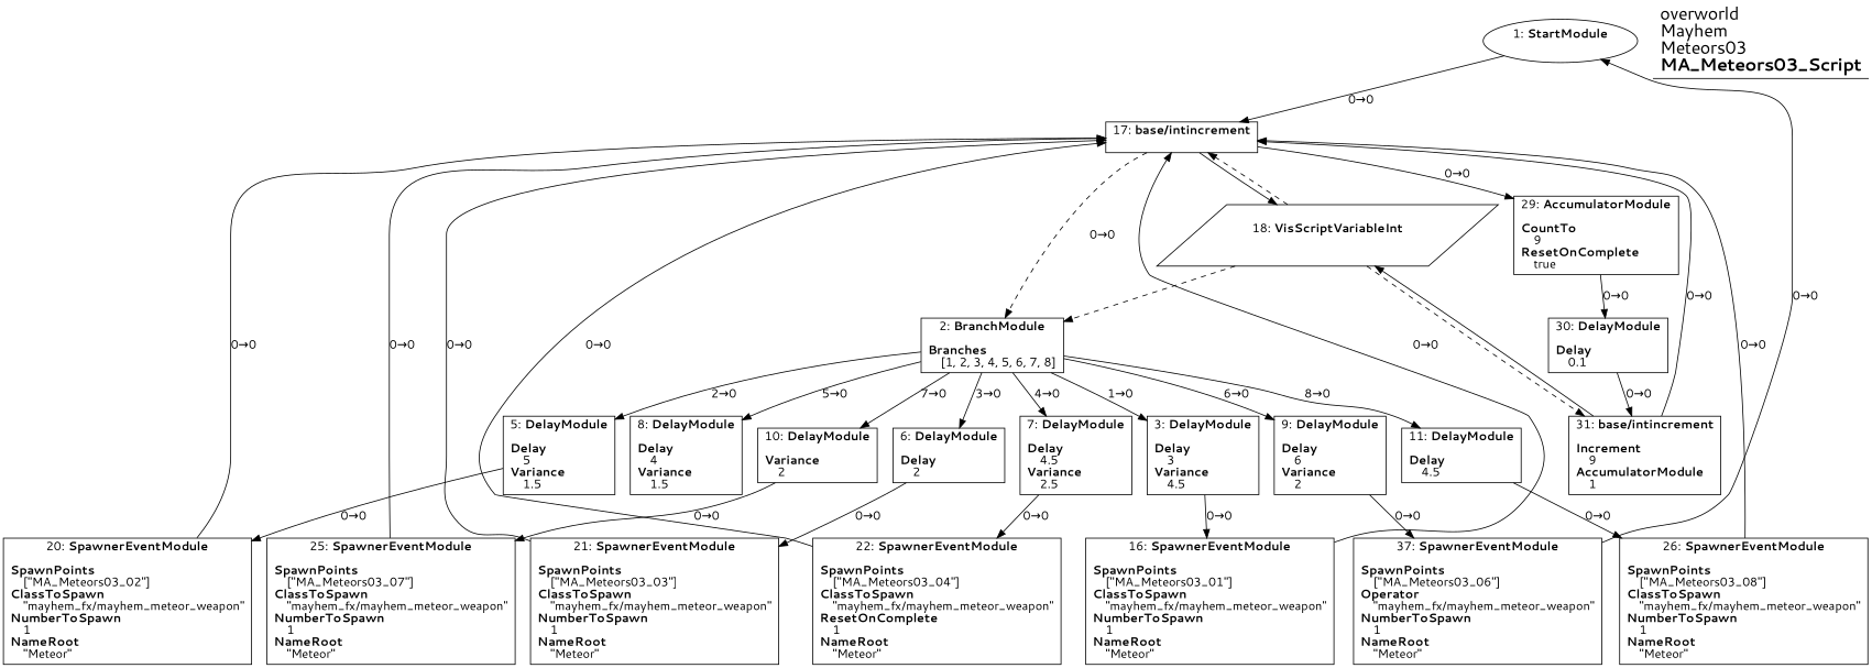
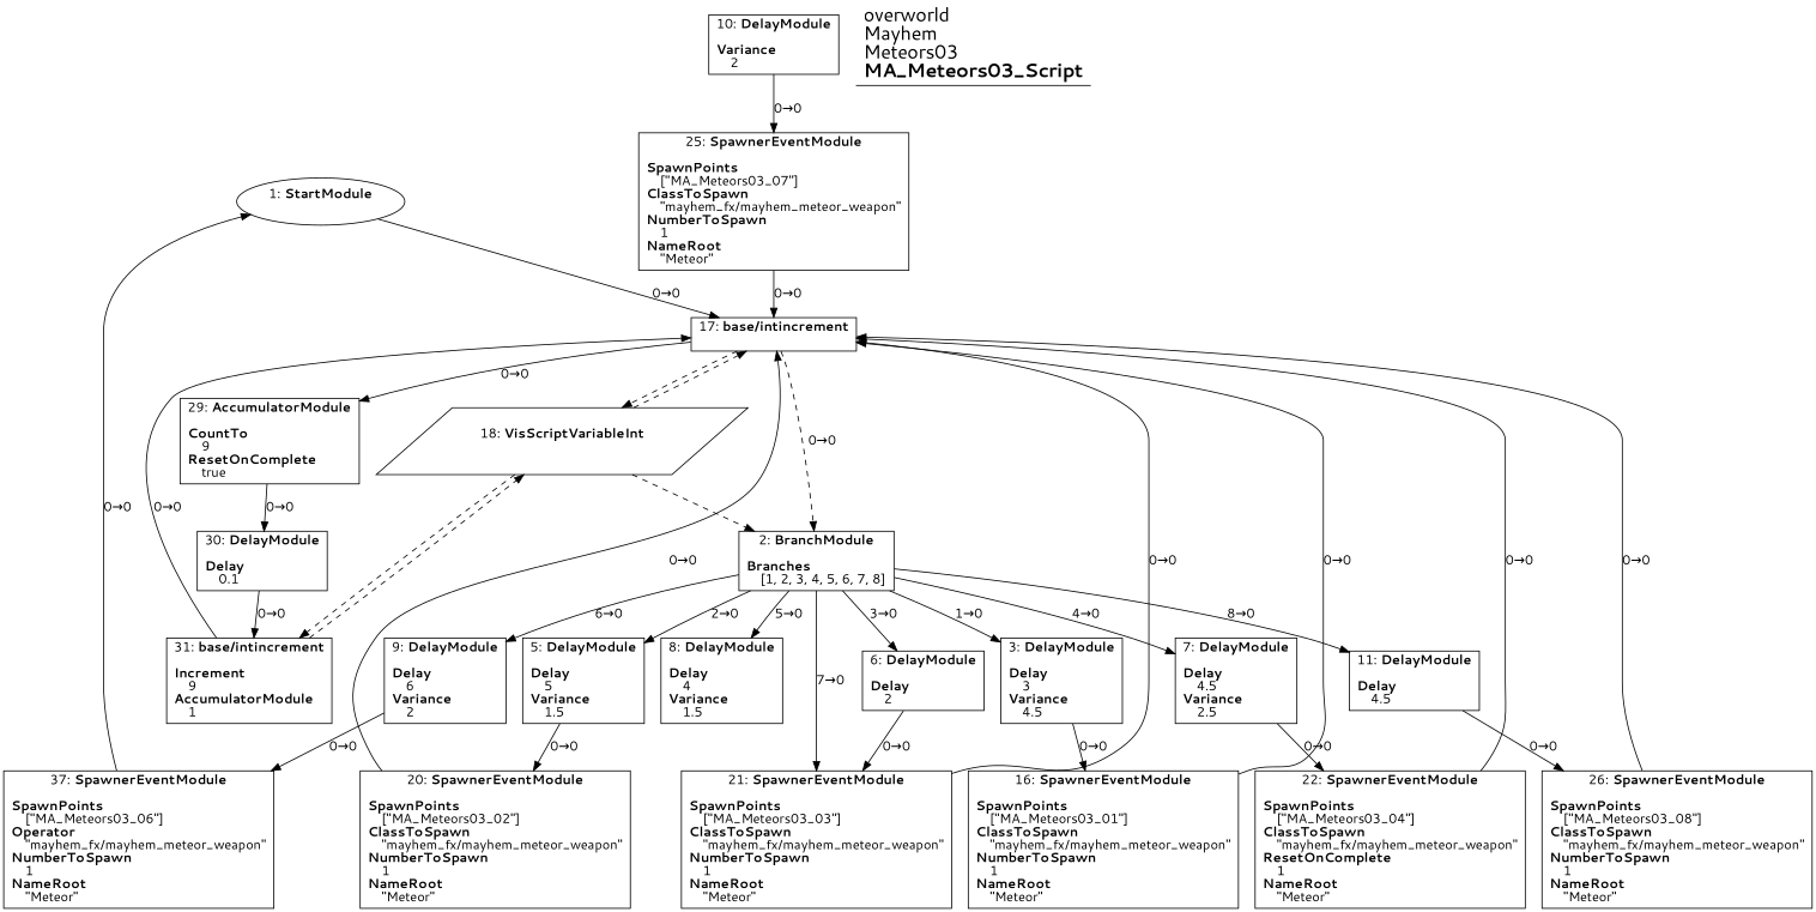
  digraph {
    fontname="Segoe UI"
    splines=spline
    node [fontname="Segoe UI" shape=box]
    edge [fontname="Segoe UI"]
    n1 [label=<1: <b>StartModule</b><br/><br/>> shape=oval]
    n2 [label=<17: <b>base/intincrement</b><br/><br/>>]
    n3 [label=<2: <b>BranchModule</b><br/><br/><b>Branches</b><br align="left"/>    [1, 2, 3, 4, 5, 6, 7, 8]<br align="left"/>>]
    n4 [label=<18: <b>VisScriptVariableInt</b><br/><br/>> shape=parallelogram]
    n5 [label=<29: <b>AccumulatorModule</b><br/><br/><b>CountTo</b><br align="left"/>    9<br align="left"/><b>ResetOnComplete</b><br align="left"/>    true<br align="left"/>>]
    n6 [label=<5: <b>DelayModule</b><br/><br/><b>Delay</b><br align="left"/>    5<br align="left"/><b>Variance</b><br align="left"/>    1.5<br align="left"/>>]
    n7 [label=<6: <b>DelayModule</b><br/><br/><b>Delay</b><br align="left"/>    2<br align="left"/>>]
    n8 [label=<7: <b>DelayModule</b><br/><br/><b>Delay</b><br align="left"/>    4.5<br align="left"/><b>Variance</b><br align="left"/>    2.5<br align="left"/>>]
    n9 [label=<8: <b>DelayModule</b><br/><br/><b>Delay</b><br align="left"/>    4<br align="left"/><b>Variance</b><br align="left"/>    1.5<br align="left"/>>]
    n10 [label=<10: <b>DelayModule</b><br/><br/><b>Variance</b><br align="left"/>    2<br align="left"/>>]
    n11 [label=<11: <b>DelayModule</b><br/><br/><b>Delay</b><br align="left"/>    4.5<br align="left"/>>]
    n12 [label=<3: <b>DelayModule</b><br/><br/><b>Delay</b><br align="left"/>    3<br align="left"/><b>Variance</b><br align="left"/>    4.5<br align="left"/>>]
    n13 [label=<9: <b>DelayModule</b><br/><br/><b>Delay</b><br align="left"/>    6<br align="left"/><b>Variance</b><br align="left"/>    2<br align="left"/>>]
    n14 [label=<31: <b>base/intincrement</b><br/><br/><b>Increment</b><br align="left"/>    9<br align="left"/><b>AccumulatorModule</b><br align="left"/>    1<br align="left"/>>]
    n15 [label=<30: <b>DelayModule</b><br/><br/><b>Delay</b><br align="left"/>    0.1<br align="left"/>>]
    n16 [label=<20: <b>SpawnerEventModule</b><br/><br/><b>SpawnPoints</b><br align="left"/>    [&quot;MA_Meteors03_02&quot;]<br align="left"/><b>ClassToSpawn</b><br align="left"/>    &quot;mayhem_fx/mayhem_meteor_weapon&quot;<br align="left"/><b>NumberToSpawn</b><br align="left"/>    1<br align="left"/><b>NameRoot</b><br align="left"/>    &quot;Meteor&quot;<br align="left"/>>]
    n17 [label=<21: <b>SpawnerEventModule</b><br/><br/><b>SpawnPoints</b><br align="left"/>    [&quot;MA_Meteors03_03&quot;]<br align="left"/><b>ClassToSpawn</b><br align="left"/>    &quot;mayhem_fx/mayhem_meteor_weapon&quot;<br align="left"/><b>NumberToSpawn</b><br align="left"/>    1<br align="left"/><b>NameRoot</b><br align="left"/>    &quot;Meteor&quot;<br align="left"/>>]
    n18 [label=<22: <b>SpawnerEventModule</b><br/><br/><b>SpawnPoints</b><br align="left"/>    [&quot;MA_Meteors03_04&quot;]<br align="left"/><b>ClassToSpawn</b><br align="left"/>    &quot;mayhem_fx/mayhem_meteor_weapon&quot;<br align="left"/><b>ResetOnComplete</b><br align="left"/>    1<br align="left"/><b>NameRoot</b><br align="left"/>    &quot;Meteor&quot;<br align="left"/>>]
    n19 [label=<25: <b>SpawnerEventModule</b><br/><br/><b>SpawnPoints</b><br align="left"/>    [&quot;MA_Meteors03_07&quot;]<br align="left"/><b>ClassToSpawn</b><br align="left"/>    &quot;mayhem_fx/mayhem_meteor_weapon&quot;<br align="left"/><b>NumberToSpawn</b><br align="left"/>    1<br align="left"/><b>NameRoot</b><br align="left"/>    &quot;Meteor&quot;<br align="left"/>>]
    n20 [label=<26: <b>SpawnerEventModule</b><br/><br/><b>SpawnPoints</b><br align="left"/>    [&quot;MA_Meteors03_08&quot;]<br align="left"/><b>ClassToSpawn</b><br align="left"/>    &quot;mayhem_fx/mayhem_meteor_weapon&quot;<br align="left"/><b>NumberToSpawn</b><br align="left"/>    1<br align="left"/><b>NameRoot</b><br align="left"/>    &quot;Meteor&quot;<br align="left"/>>]
    n21 [label=<16: <b>SpawnerEventModule</b><br/><br/><b>SpawnPoints</b><br align="left"/>    [&quot;MA_Meteors03_01&quot;]<br align="left"/><b>ClassToSpawn</b><br align="left"/>    &quot;mayhem_fx/mayhem_meteor_weapon&quot;<br align="left"/><b>NumberToSpawn</b><br align="left"/>    1<br align="left"/><b>NameRoot</b><br align="left"/>    &quot;Meteor&quot;<br align="left"/>>]
    n22 [label=<37: <b>SpawnerEventModule</b><br/><br/><b>SpawnPoints</b><br align="left"/>    [&quot;MA_Meteors03_06&quot;]<br align="left"/><b>Operator</b><br align="left"/>    &quot;mayhem_fx/mayhem_meteor_weapon&quot;<br align="left"/><b>NumberToSpawn</b><br align="left"/>    1<br align="left"/><b>NameRoot</b><br align="left"/>    &quot;Meteor&quot;<br align="left"/>>]
    n23 [label=<<font point-size="20">overworld<br align="left"/>Mayhem<br align="left"/>Meteors03<br align="left"/><b>MA_Meteors03_Script</b><br align="left"/></font>> shape=underline]
    n1 -> n2 [label="0→0"]
    n2 -> n3 [label="0→0" style=dashed]
-   n2 -> n4 [style=solid]
+   n2 -> n4 [style=dashed]
    n2 -> n5 [label="0→0"]
    n3 -> n6 [label="2→0"]
    n3 -> n7 [label="3→0"]
    n3 -> n8 [label="4→0"]
    n3 -> n9 [label="5→0"]
-   n3 -> n10 [label="7→0"]
+   n3 -> n17 [label="7→0"]
    n3 -> n11 [label="8→0"]
    n3 -> n12 [label="1→0"]
    n3 -> n13 [label="6→0"]
    n4 -> n2 [style=dashed]
    n4 -> n3 [style=dashed]
    n4 -> n14 [style=dashed]
    n5 -> n15 [label="0→0"]
    n6 -> n16 [label="0→0"]
    n7 -> n17 [label="0→0"]
    n8 -> n18 [label="0→0"]
    n10 -> n19 [label="0→0"]
    n11 -> n20 [label="0→0"]
    n12 -> n21 [label="0→0"]
    n13 -> n22 [label="0→0"]
    n14 -> n2 [label="0→0"]
-   n14 -> n4 [style=solid]
+   n14 -> n4 [style=dashed]
    n15 -> n14 [label="0→0"]
    n16 -> n2 [label="0→0"]
    n17 -> n2 [label="0→0"]
    n18 -> n2 [label="0→0"]
    n19 -> n2 [label="0→0"]
    n20 -> n2 [label="0→0"]
    n21 -> n2 [label="0→0"]
    n22 -> n1 [label="0→0"]
  }
